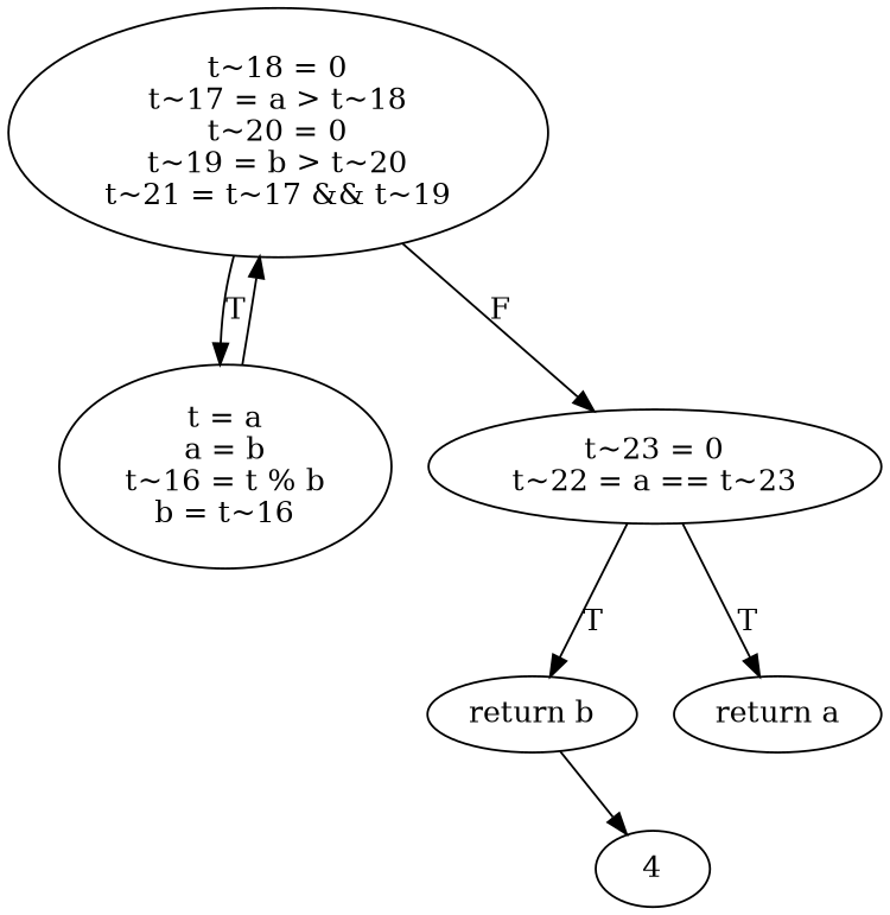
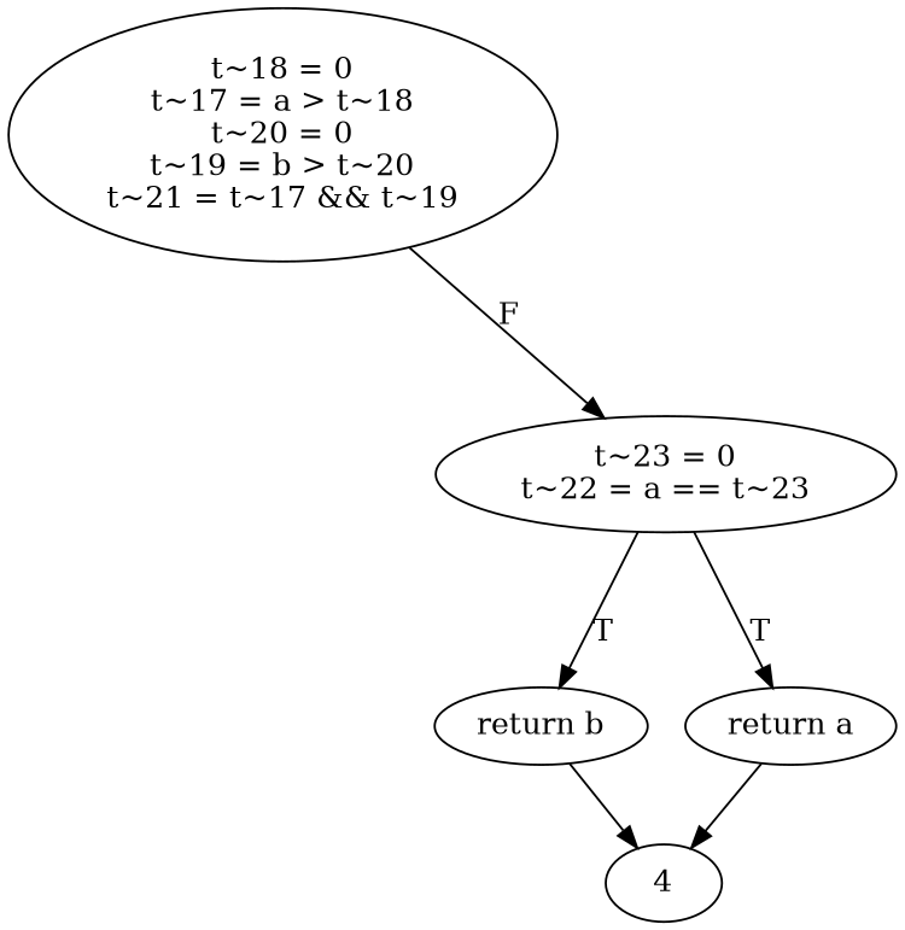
  digraph {
    n1 [label="t~23 = 0\nt~22 = a == t~23"]
    n2 [label="return b"]
    n3 [label="return a"]
    4
-   n5 [label="t = a\na = b\nt~16 = t % b\nb = t~16"]
    n6 [label="t~18 = 0\nt~17 = a > t~18\nt~20 = 0\nt~19 = b > t~20\nt~21 = t~17 && t~19"]
    n1 -> n2 [label=T]
    n1 -> n3 [label=T]
    n2 -> 4
-   n5 -> n6
+   n3 -> 4
    n6 -> n1 [label=F]
-   n6 -> n5 [label=T]
  }
